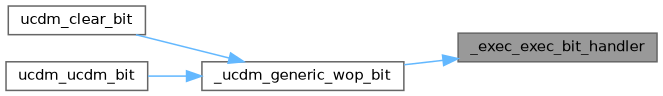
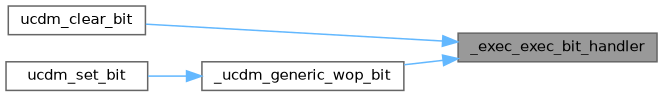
  digraph {
    rankdir=RL
    node [color=grey40 fillcolor=white fontname=Helvetica fontsize=10 shape=box style=filled]
    edge [color=steelblue1 dir=back fontname=Helvetica fontsize=10 labelfontname=Helvetica labelfontsize=10 style=solid]
    n1 [color=gray40 fillcolor=grey60 fontcolor=black height=0.2 label=_exec_exec_bit_handler width=0.4]
    n2 [height=0.2 label=_ucdm_generic_wop_bit width=0.4]
    n3 [height=0.2 label=ucdm_clear_bit width=0.4]
-   n4 [height=0.2 label=ucdm_ucdm_bit width=0.4]
+   n4 [height=0.2 label=ucdm_set_bit width=0.4]
    n1 -> n2
-   n2 -> n3
+   n1 -> n3
    n2 -> n4
  }
